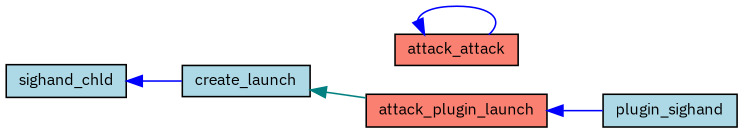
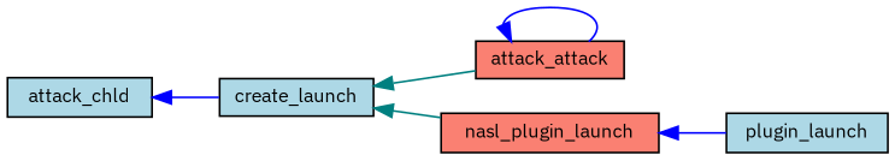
  digraph {
    fontname="IBM Plex Sans"
    rankdir=LR
    node [color=black fillcolor=lightblue fontname="IBM Plex Sans" fontsize=10 shape=record style=filled]
    edge [color=blue dir=back fontname="IBM Plex Sans" fontsize=10 labelfontname=FreeSans labelfontsize=10 style=solid]
-   n1 [fontcolor=black height=0.2 label=sighand_chld width=0.4]
+   n1 [fontcolor=black height=0.2 label=attack_chld width=0.4]
    n2 [height=0.2 label=create_launch width=0.4]
    n3 [fillcolor=salmon height=0.2 label=attack_attack width=0.4]
-   n4 [fillcolor=salmon height=0.2 label=attack_plugin_launch width=0.4]
-   n5 [height=0.2 label=plugin_sighand width=0.4]
+   n4 [fillcolor=salmon height=0.2 label=nasl_plugin_launch width=0.4]
+   n5 [height=0.2 label=plugin_launch width=0.4]
    n1 -> n2
+   n2 -> n3 [color=teal]
    n2 -> n4 [color=teal]
    n3 -> n3
    n4 -> n5
  }
